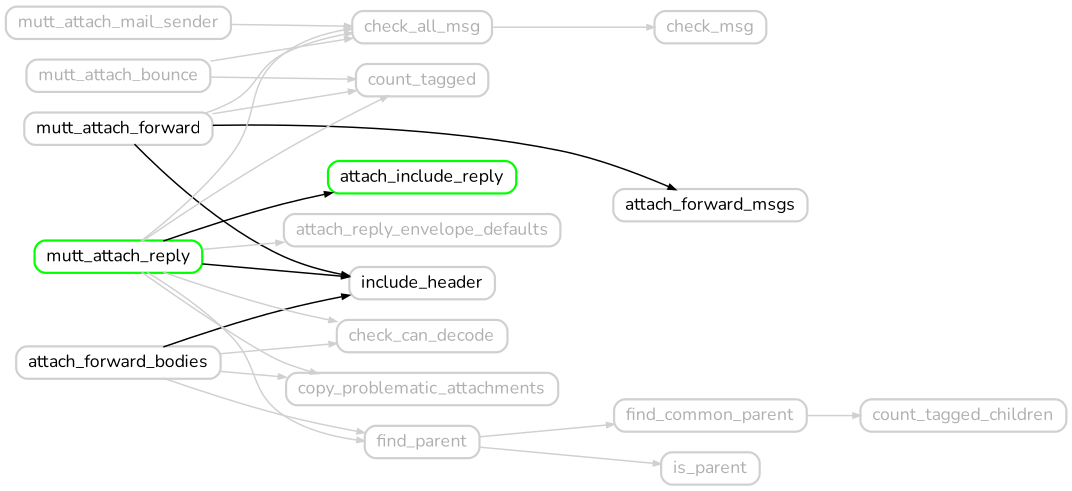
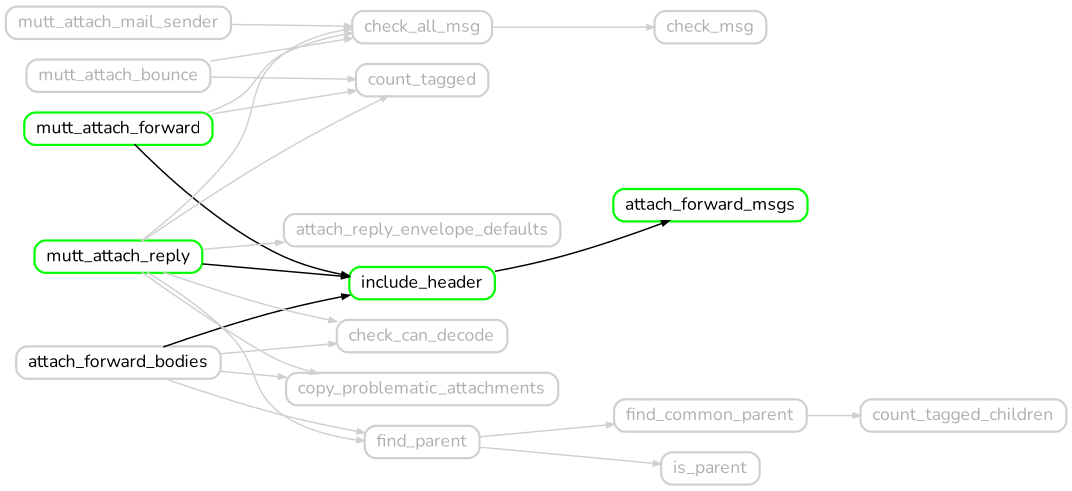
  digraph {
    compound=true
    fontname=Nunito
    nodesep=0.2
    rankdir=LR
    ranksep=0.5
    node [color="#d0d0d0" fillcolor="#ffffff" fontcolor="#b0b0b0" fontname=Nunito fontsize=12 penwidth=1.5 shape=Mrecord style=filled]
    edge [arrowsize=0.5 color="#d0d0d0" fontname=Nunito penwidth=1.0]
    check_all_msg [height=0.2]
    check_msg [height=0.2]
    attach_forward_bodies [height=0.2 fontcolor=""]
-   include_header [height=0.2 fontcolor=""]
+   include_header [color="#00ff00" height=0.2 fontcolor=""]
    check_can_decode [height=0.2]
    copy_problematic_attachments [height=0.2]
    find_parent [height=0.2]
    find_common_parent [height=0.2]
    is_parent [height=0.2]
-   attach_forward_msgs [height=0.2 fontcolor=""]
-   attach_include_reply [color="#00ff00" height=0.2 fontcolor=""]
-   mutt_attach_forward [height=0.2 fontcolor=""]
+   attach_forward_msgs [color="#00ff00" height=0.2 fontcolor=""]
+   mutt_attach_forward [color="#00ff00" height=0.2 fontcolor=""]
    count_tagged [height=0.2]
    mutt_attach_reply [color="#00ff00" height=0.2 fontcolor=""]
    attach_reply_envelope_defaults [height=0.2]
    count_tagged_children [height=0.2]
    mutt_attach_bounce [height=0.2]
    mutt_attach_mail_sender [height=0.2]
    check_all_msg -> check_msg
    attach_forward_bodies -> include_header [color=""]
    attach_forward_bodies -> check_can_decode
    attach_forward_bodies -> copy_problematic_attachments
    attach_forward_bodies -> find_parent
    find_parent -> find_common_parent
    find_parent -> is_parent
    find_common_parent -> count_tagged_children
    mutt_attach_forward -> check_all_msg
    mutt_attach_forward -> include_header [color=""]
-   mutt_attach_forward -> attach_forward_msgs [color=""]
+   include_header -> attach_forward_msgs [color=""]
    mutt_attach_forward -> count_tagged
    mutt_attach_reply -> check_all_msg
    mutt_attach_reply -> include_header [color=""]
    mutt_attach_reply -> check_can_decode
    mutt_attach_reply -> copy_problematic_attachments
    mutt_attach_reply -> find_parent
-   mutt_attach_reply -> attach_include_reply [color=""]
    mutt_attach_reply -> count_tagged
    mutt_attach_reply -> attach_reply_envelope_defaults
    mutt_attach_bounce -> check_all_msg
    mutt_attach_bounce -> count_tagged
    mutt_attach_mail_sender -> check_all_msg
  }
